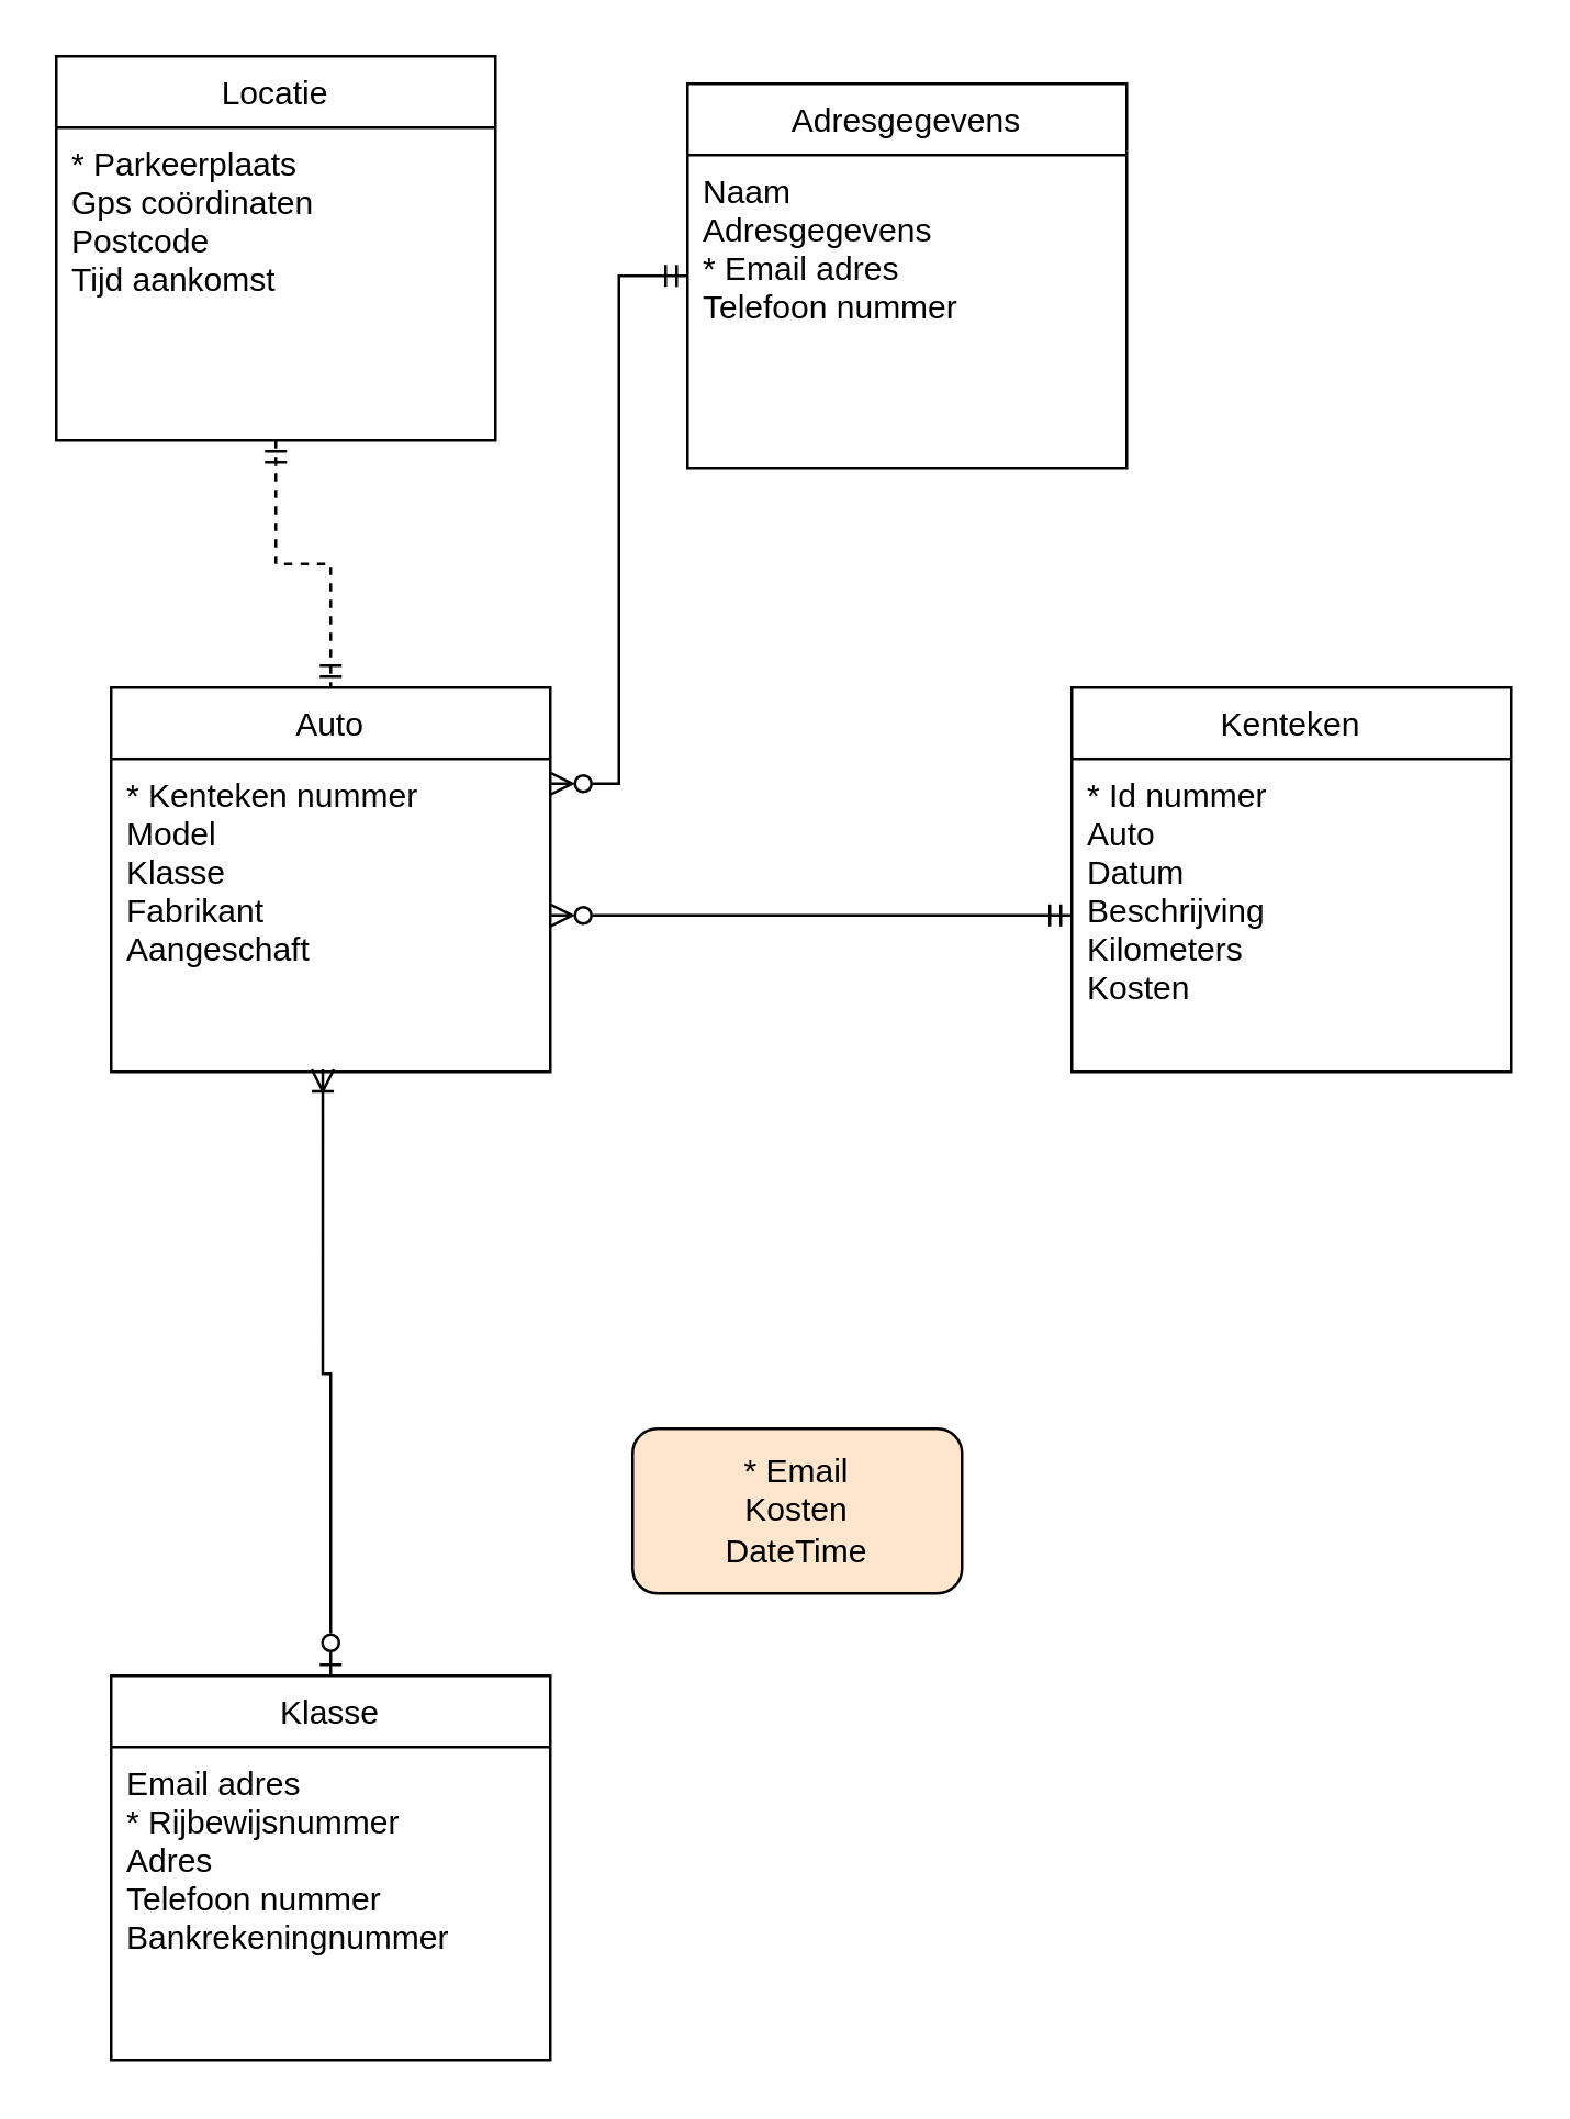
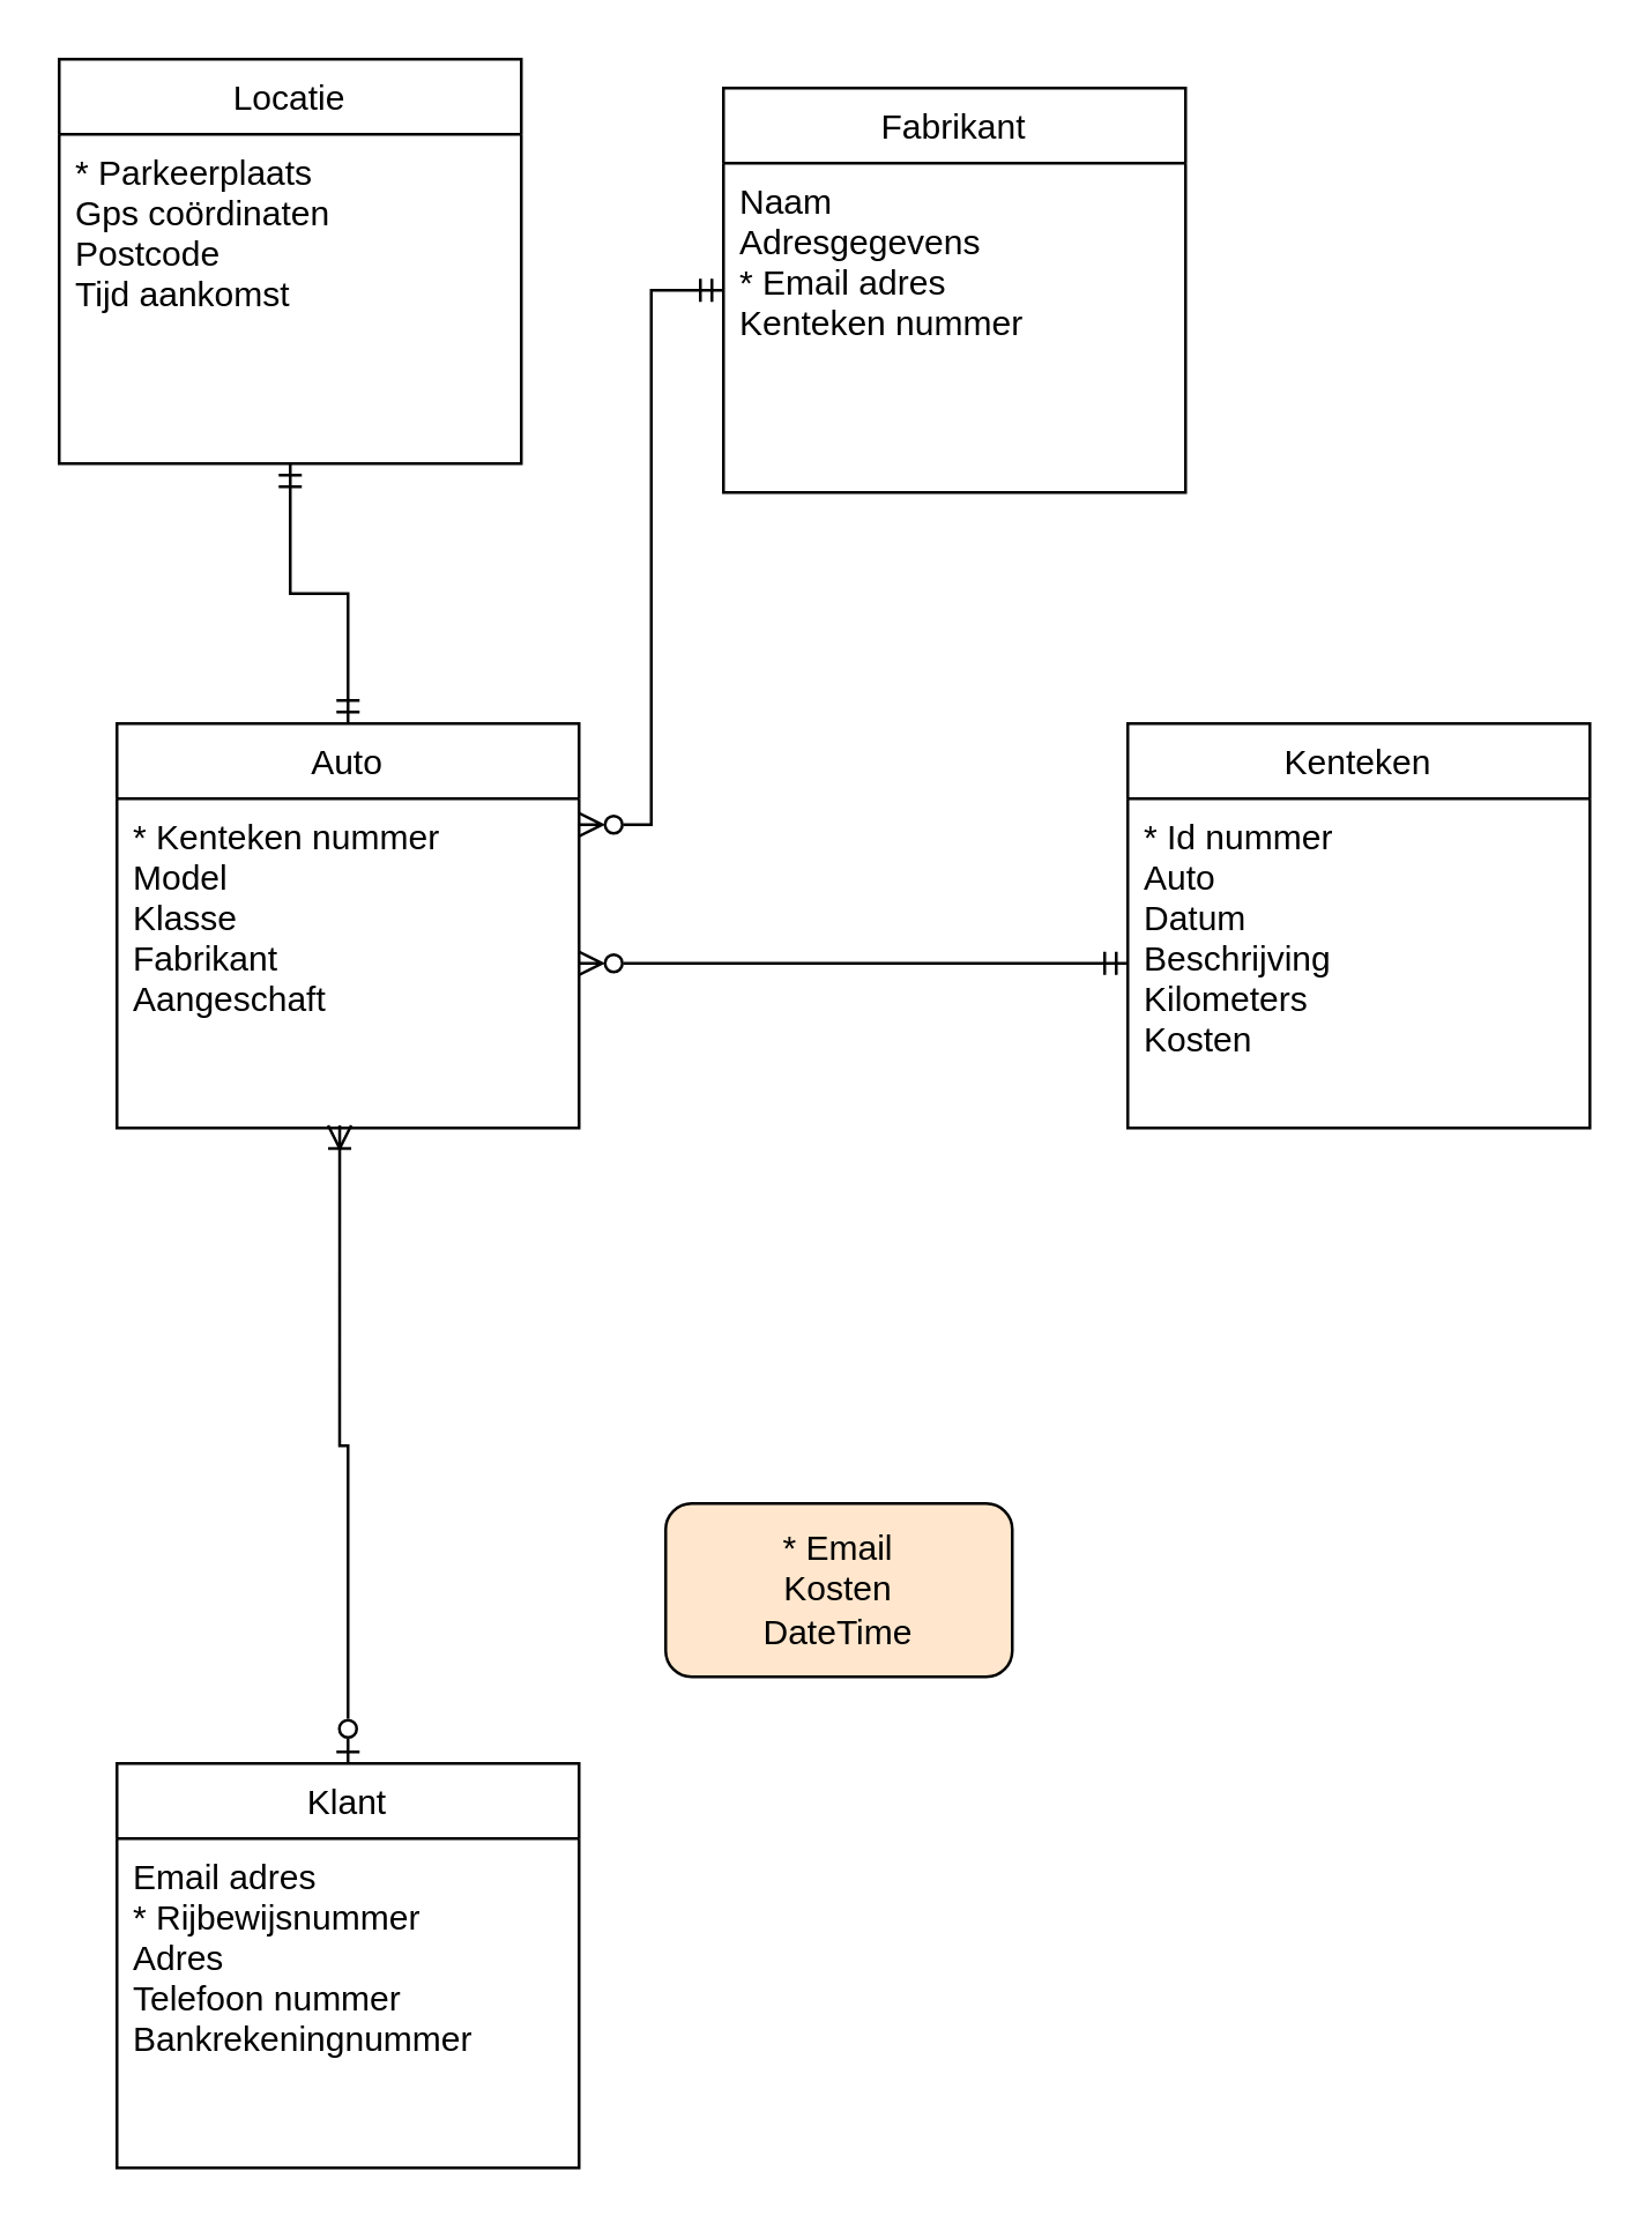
  <mxCell id="0" />
  <mxCell id="1" parent="0" />
  <mxCell id="2" value="Auto" style="swimlane;fontStyle=0;align=center;verticalAlign=top;childLayout=stackLayout;horizontal=1;startSize=26;horizontalStack=0;resizeParent=1;resizeLast=0;collapsible=1;marginBottom=0;rounded=0;shadow=0;strokeWidth=1;" vertex="1" parent="1"><mxGeometry x="40" y="250" width="160" height="140" as="geometry"><mxRectangle x="130" y="380" width="160" height="26" as="alternateBounds" /></mxGeometry></mxCell>
  <mxCell id="3" value="* Kenteken nummer&#10;Model&#10;Klasse&#10;Fabrikant&#10;Aangeschaft&#10;" style="text;align=left;verticalAlign=top;spacingLeft=4;spacingRight=4;overflow=hidden;rotatable=0;points=[[0,0.5],[1,0.5]];portConstraint=eastwest;" vertex="1" parent="2"><mxGeometry y="26" width="160" height="114" as="geometry" /></mxCell>
  <mxCell id="4" value="Kenteken" style="swimlane;fontStyle=0;align=center;verticalAlign=top;childLayout=stackLayout;horizontal=1;startSize=26;horizontalStack=0;resizeParent=1;resizeLast=0;collapsible=1;marginBottom=0;rounded=0;shadow=0;strokeWidth=1;" vertex="1" parent="1"><mxGeometry x="390" y="250" width="160" height="140" as="geometry"><mxRectangle x="130" y="380" width="160" height="26" as="alternateBounds" /></mxGeometry></mxCell>
  <mxCell id="5" value="* Id nummer&#10;Auto&#10;Datum&#10;Beschrijving&#10;Kilometers&#10;Kosten" style="text;align=left;verticalAlign=top;spacingLeft=4;spacingRight=4;overflow=hidden;rotatable=0;points=[[0,0.5],[1,0.5]];portConstraint=eastwest;" vertex="1" parent="4"><mxGeometry y="26" width="160" height="114" as="geometry" /></mxCell>
  <mxCell id="6" style="edgeStyle=orthogonalEdgeStyle;rounded=0;orthogonalLoop=1;jettySize=auto;html=1;entryX=1;entryY=0.25;entryDx=0;entryDy=0;startArrow=ERmandOne;startFill=0;endArrow=ERzeroToMany;endFill=0;" edge="1" parent="1" source="7" target="2"><mxGeometry relative="1" as="geometry" /></mxCell>
- <mxCell id="7" value="Adresgegevens" style="swimlane;fontStyle=0;align=center;verticalAlign=top;childLayout=stackLayout;horizontal=1;startSize=26;horizontalStack=0;resizeParent=1;resizeLast=0;collapsible=1;marginBottom=0;rounded=0;shadow=0;strokeWidth=1;" vertex="1" parent="1"><mxGeometry x="250" y="30" width="160" height="140" as="geometry"><mxRectangle x="130" y="380" width="160" height="26" as="alternateBounds" /></mxGeometry></mxCell>
- <mxCell id="8" value="Naam&#10;Adresgegevens&#10;* Email adres&#10;Telefoon nummer" style="text;align=left;verticalAlign=top;spacingLeft=4;spacingRight=4;overflow=hidden;rotatable=0;points=[[0,0.5],[1,0.5]];portConstraint=eastwest;" vertex="1" parent="7"><mxGeometry y="26" width="160" height="114" as="geometry" /></mxCell>
+ <mxCell id="7" value="Fabrikant" style="swimlane;fontStyle=0;align=center;verticalAlign=top;childLayout=stackLayout;horizontal=1;startSize=26;horizontalStack=0;resizeParent=1;resizeLast=0;collapsible=1;marginBottom=0;rounded=0;shadow=0;strokeWidth=1;" vertex="1" parent="1"><mxGeometry x="250" y="30" width="160" height="140" as="geometry"><mxRectangle x="130" y="380" width="160" height="26" as="alternateBounds" /></mxGeometry></mxCell>
+ <mxCell id="8" value="Naam&#10;Adresgegevens&#10;* Email adres&#10;Kenteken nummer" style="text;align=left;verticalAlign=top;spacingLeft=4;spacingRight=4;overflow=hidden;rotatable=0;points=[[0,0.5],[1,0.5]];portConstraint=eastwest;" vertex="1" parent="7"><mxGeometry y="26" width="160" height="114" as="geometry" /></mxCell>
  <mxCell id="9" style="edgeStyle=orthogonalEdgeStyle;rounded=0;orthogonalLoop=1;jettySize=auto;html=1;entryX=0;entryY=0.5;entryDx=0;entryDy=0;endArrow=ERmandOne;endFill=0;startArrow=ERzeroToMany;startFill=0;" edge="1" parent="1" source="3" target="5"><mxGeometry relative="1" as="geometry" /></mxCell>
  <mxCell id="10" style="edgeStyle=orthogonalEdgeStyle;rounded=0;orthogonalLoop=1;jettySize=auto;html=1;entryX=0.482;entryY=0.992;entryDx=0;entryDy=0;entryPerimeter=0;endArrow=ERoneToMany;endFill=0;startArrow=ERzeroToOne;startFill=0;" edge="1" parent="1" source="11" target="3"><mxGeometry relative="1" as="geometry" /></mxCell>
- <mxCell id="11" value="Klasse" style="swimlane;fontStyle=0;align=center;verticalAlign=top;childLayout=stackLayout;horizontal=1;startSize=26;horizontalStack=0;resizeParent=1;resizeLast=0;collapsible=1;marginBottom=0;rounded=0;shadow=0;strokeWidth=1;" vertex="1" parent="1"><mxGeometry x="40" y="610" width="160" height="140" as="geometry"><mxRectangle x="130" y="380" width="160" height="26" as="alternateBounds" /></mxGeometry></mxCell>
+ <mxCell id="11" value="Klant" style="swimlane;fontStyle=0;align=center;verticalAlign=top;childLayout=stackLayout;horizontal=1;startSize=26;horizontalStack=0;resizeParent=1;resizeLast=0;collapsible=1;marginBottom=0;rounded=0;shadow=0;strokeWidth=1;" vertex="1" parent="1"><mxGeometry x="40" y="610" width="160" height="140" as="geometry"><mxRectangle x="130" y="380" width="160" height="26" as="alternateBounds" /></mxGeometry></mxCell>
  <mxCell id="12" value="Email adres&#10;* Rijbewijsnummer&#10;Adres&#10;Telefoon nummer&#10;Bankrekeningnummer" style="text;align=left;verticalAlign=top;spacingLeft=4;spacingRight=4;overflow=hidden;rotatable=0;points=[[0,0.5],[1,0.5]];portConstraint=eastwest;" vertex="1" parent="11"><mxGeometry y="26" width="160" height="114" as="geometry" /></mxCell>
- <mxCell id="13" style="edgeStyle=orthogonalEdgeStyle;rounded=0;orthogonalLoop=1;jettySize=auto;html=1;entryX=0.5;entryY=0;entryDx=0;entryDy=0;startArrow=ERmandOne;startFill=0;endArrow=ERmandOne;endFill=0;dashed=1;" edge="1" parent="1" source="14" target="2"><mxGeometry relative="1" as="geometry" /></mxCell>
+ <mxCell id="13" style="edgeStyle=orthogonalEdgeStyle;rounded=0;orthogonalLoop=1;jettySize=auto;html=1;entryX=0.5;entryY=0;entryDx=0;entryDy=0;startArrow=ERmandOne;startFill=0;endArrow=ERmandOne;endFill=0;" edge="1" parent="1" source="14" target="2"><mxGeometry relative="1" as="geometry" /></mxCell>
  <mxCell id="14" value="Locatie" style="swimlane;fontStyle=0;align=center;verticalAlign=top;childLayout=stackLayout;horizontal=1;startSize=26;horizontalStack=0;resizeParent=1;resizeLast=0;collapsible=1;marginBottom=0;rounded=0;shadow=0;strokeWidth=1;" vertex="1" parent="1"><mxGeometry x="20" y="20" width="160" height="140" as="geometry"><mxRectangle x="130" y="380" width="160" height="26" as="alternateBounds" /></mxGeometry></mxCell>
  <mxCell id="15" value="* Parkeerplaats&#10;Gps coördinaten&#10;Postcode&#10;Tijd aankomst" style="text;align=left;verticalAlign=top;spacingLeft=4;spacingRight=4;overflow=hidden;rotatable=0;points=[[0,0.5],[1,0.5]];portConstraint=eastwest;" vertex="1" parent="14"><mxGeometry y="26" width="160" height="114" as="geometry" /></mxCell>
  <mxCell id="16" value="* Email&lt;br&gt;Kosten&lt;br&gt;DateTime" style="whiteSpace=wrap;html=1;rounded=1;fillColor=#ffe6cc;" vertex="1" parent="1"><mxGeometry x="230" y="520" width="120" height="60" as="geometry" /></mxCell>
